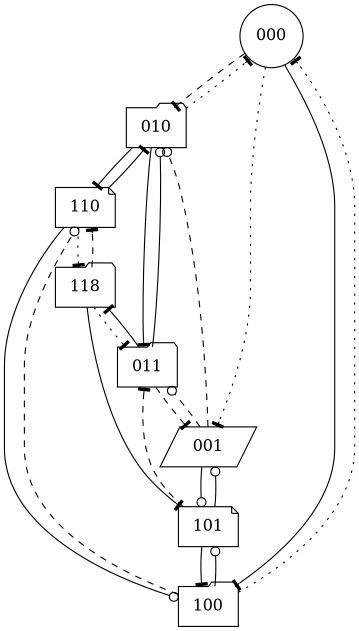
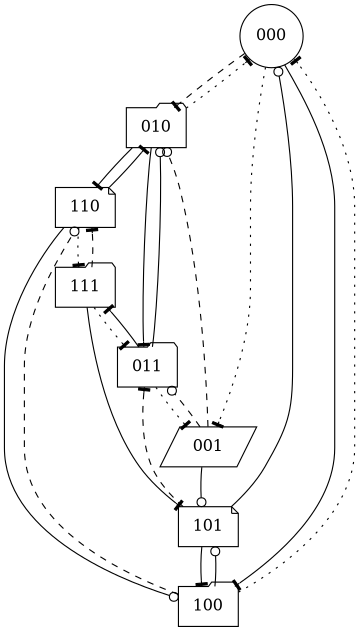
  digraph {
    node [shape=folder]
    edge [arrowhead=tee style=solid]
    000 [shape=circle]
    010
    100
    001 [shape=parallelogram]
    011
    110 [shape=note]
    101 [shape=note]
-   111 [label=118]
+   111
    000 -> 010 [style=dashed]
    000 -> 100
    000 -> 001 [style=dotted]
    010 -> 000 [style=dotted]
    010 -> 011
    010 -> 110
    100 -> 000 [style=dotted]
    100 -> 110 [arrowhead=odot style=dashed]
    100 -> 101 [arrowhead=odot]
    001 -> 010 [arrowhead=odot style=dashed]
    001 -> 011 [arrowhead=odot style=dashed]
    001 -> 101 [arrowhead=odot]
    011 -> 010 [arrowhead=odot]
-   011 -> 001 [style=dashed]
+   011 -> 001 [style=dotted]
    011 -> 111
    110 -> 010
    110 -> 100 [arrowhead=odot]
    110 -> 111 [style=dotted]
    101 -> 100
-   101 -> 001 [arrowhead=odot]
+   101 -> 000 [arrowhead=odot]
    101 -> 011 [style=dashed]
    111 -> 011 [style=dotted]
    111 -> 110 [style=dashed]
    111 -> 101
  }
